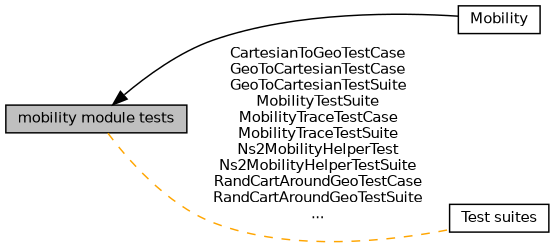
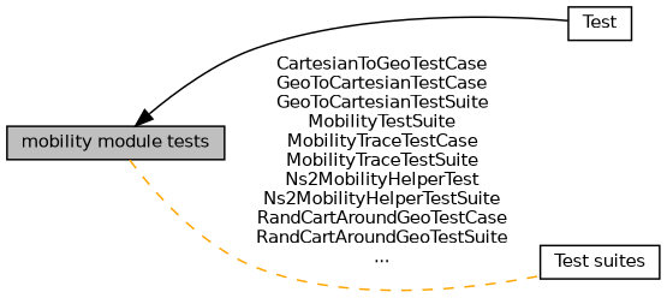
  digraph {
    fontname="DejaVu Sans"
    rankdir=LR
    node [color=black fillcolor=white fontname="DejaVu Sans" fontsize=10 shape=box style=filled]
    edge [fontname="DejaVu Sans" fontsize=10 labelfontname=Helvetica labelfontsize=10 shape=plaintext]
-   n1 [height=0.2 label=Mobility width=0.4]
+   n1 [height=0.2 label=Test width=0.4]
    n2 [fillcolor=grey75 fontcolor=black height=0.2 label="mobility module tests" width=0.4]
    n3 [height=0.2 label="Test suites" width=0.4]
    n2 -> n1 [dir=back style=solid]
    n2 -> n3 [color=orange dir=none label="CartesianToGeoTestCase\nGeoToCartesianTestCase\nGeoToCartesianTestSuite\nMobilityTestSuite\nMobilityTraceTestCase\nMobilityTraceTestSuite\nNs2MobilityHelperTest\nNs2MobilityHelperTestSuite\nRandCartAroundGeoTestCase\nRandCartAroundGeoTestSuite\n..." style=dashed]
  }
